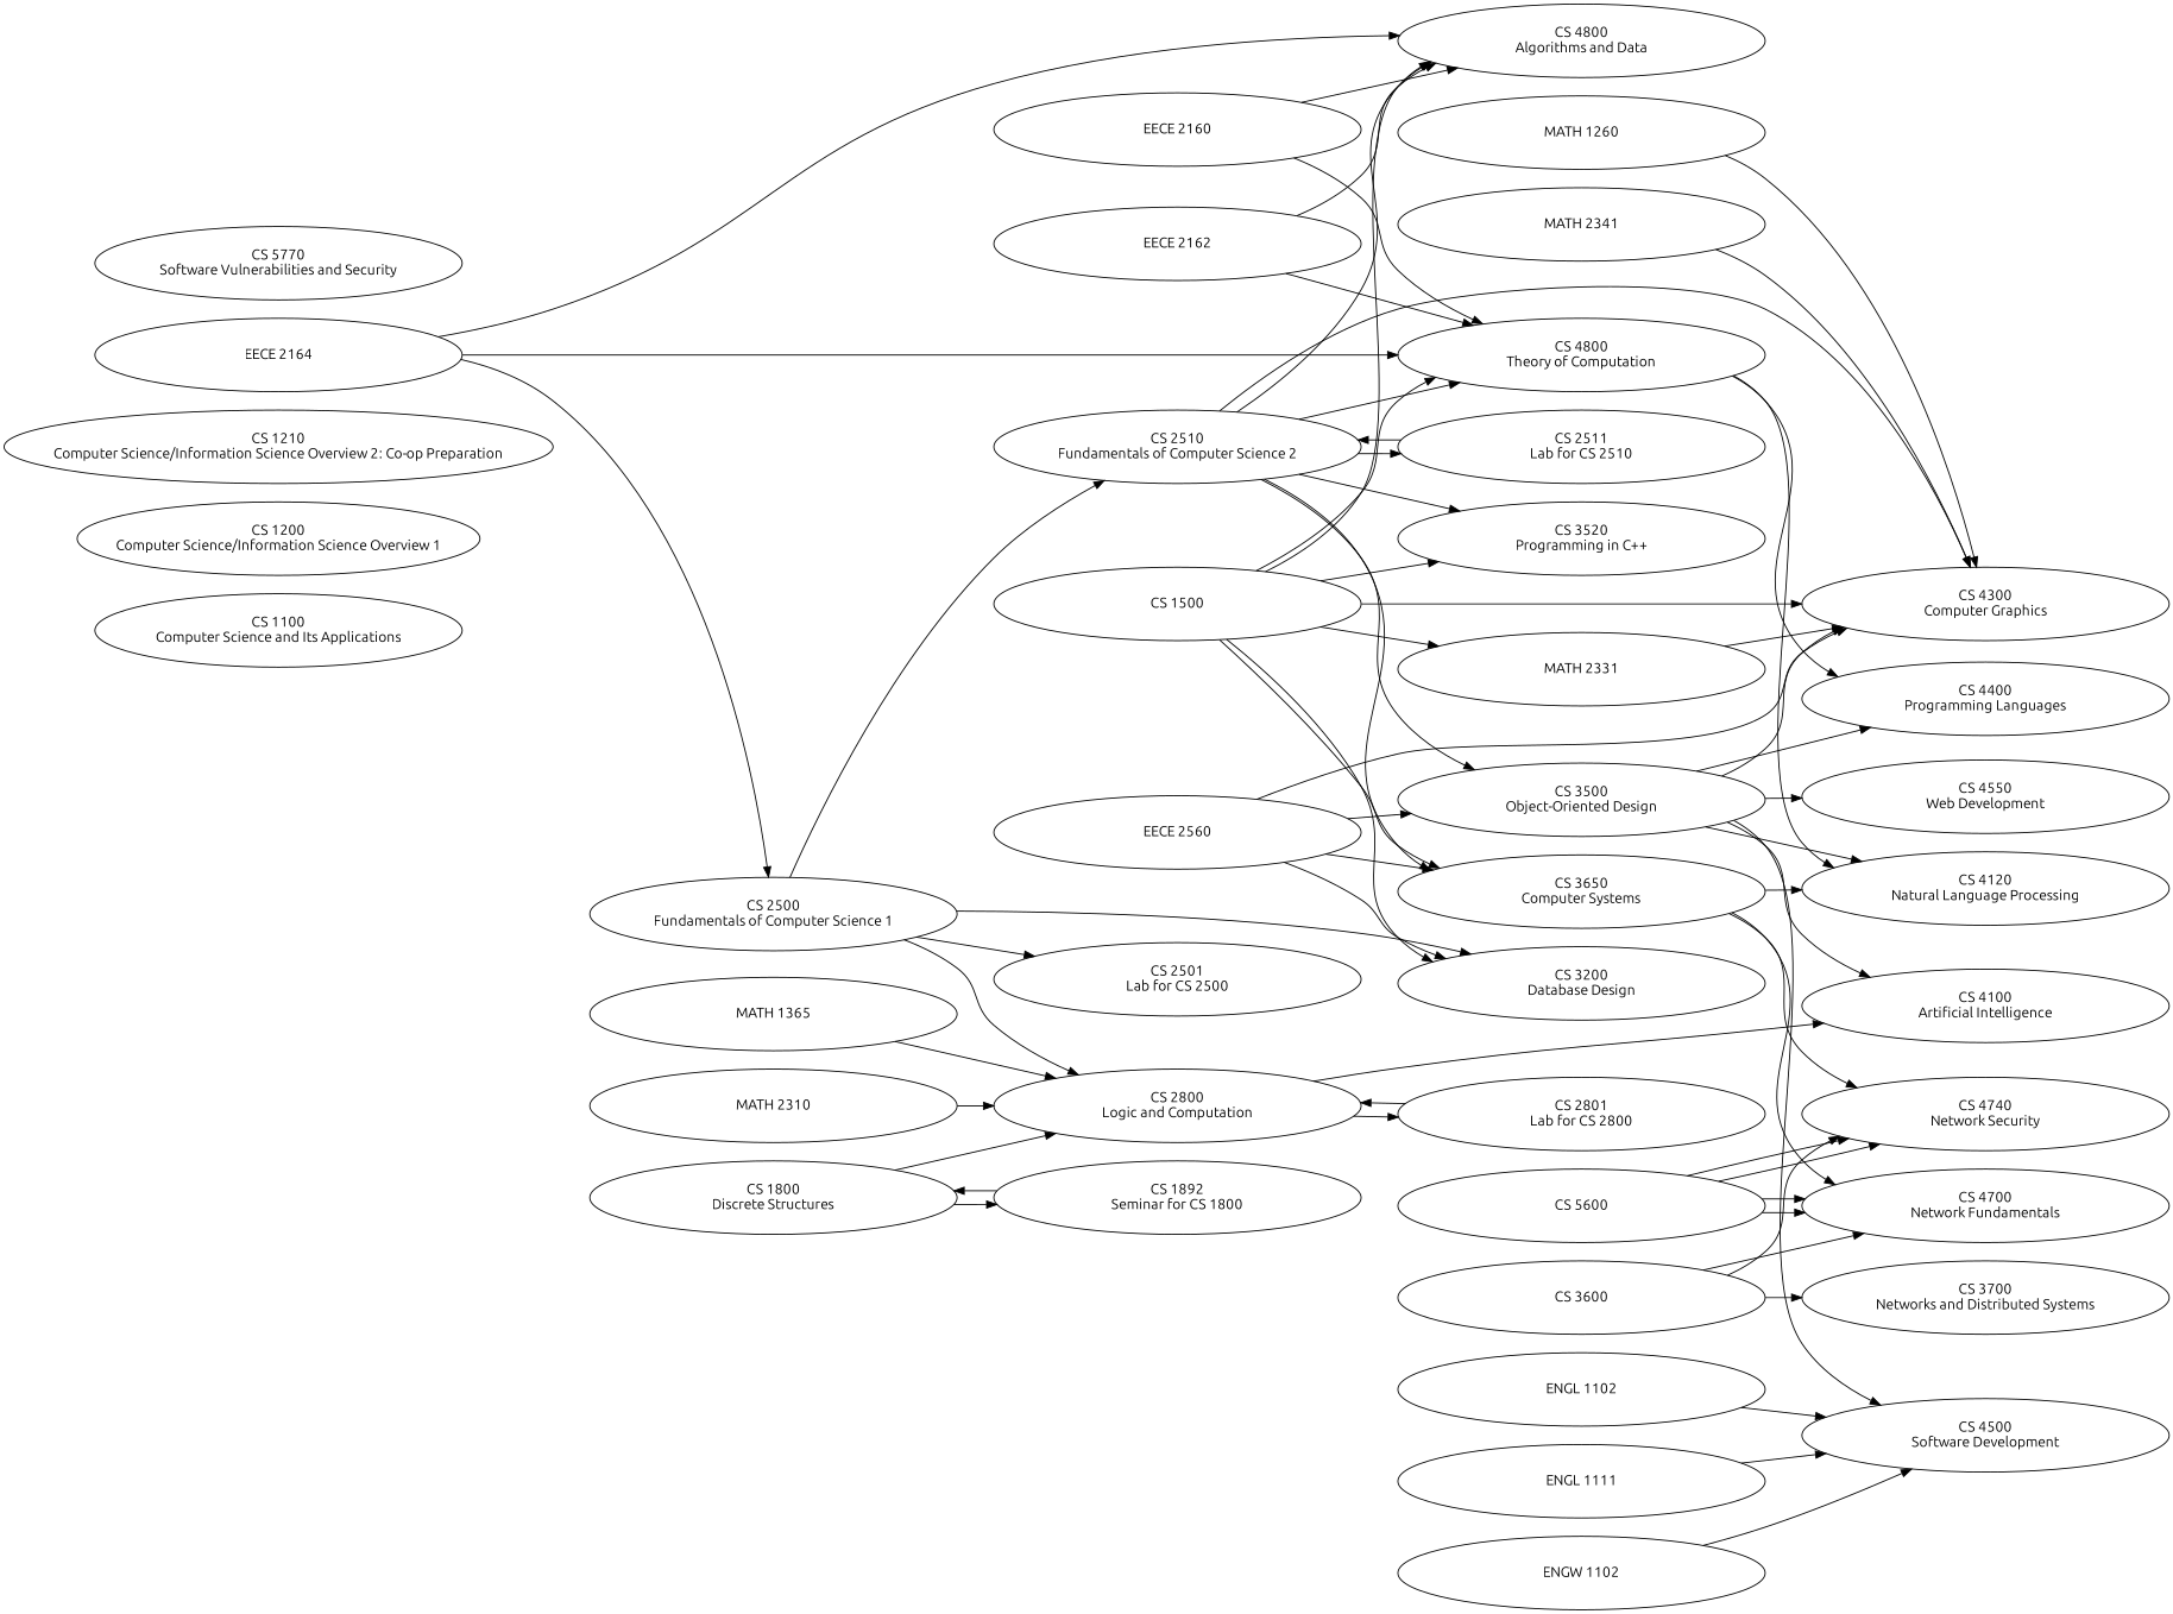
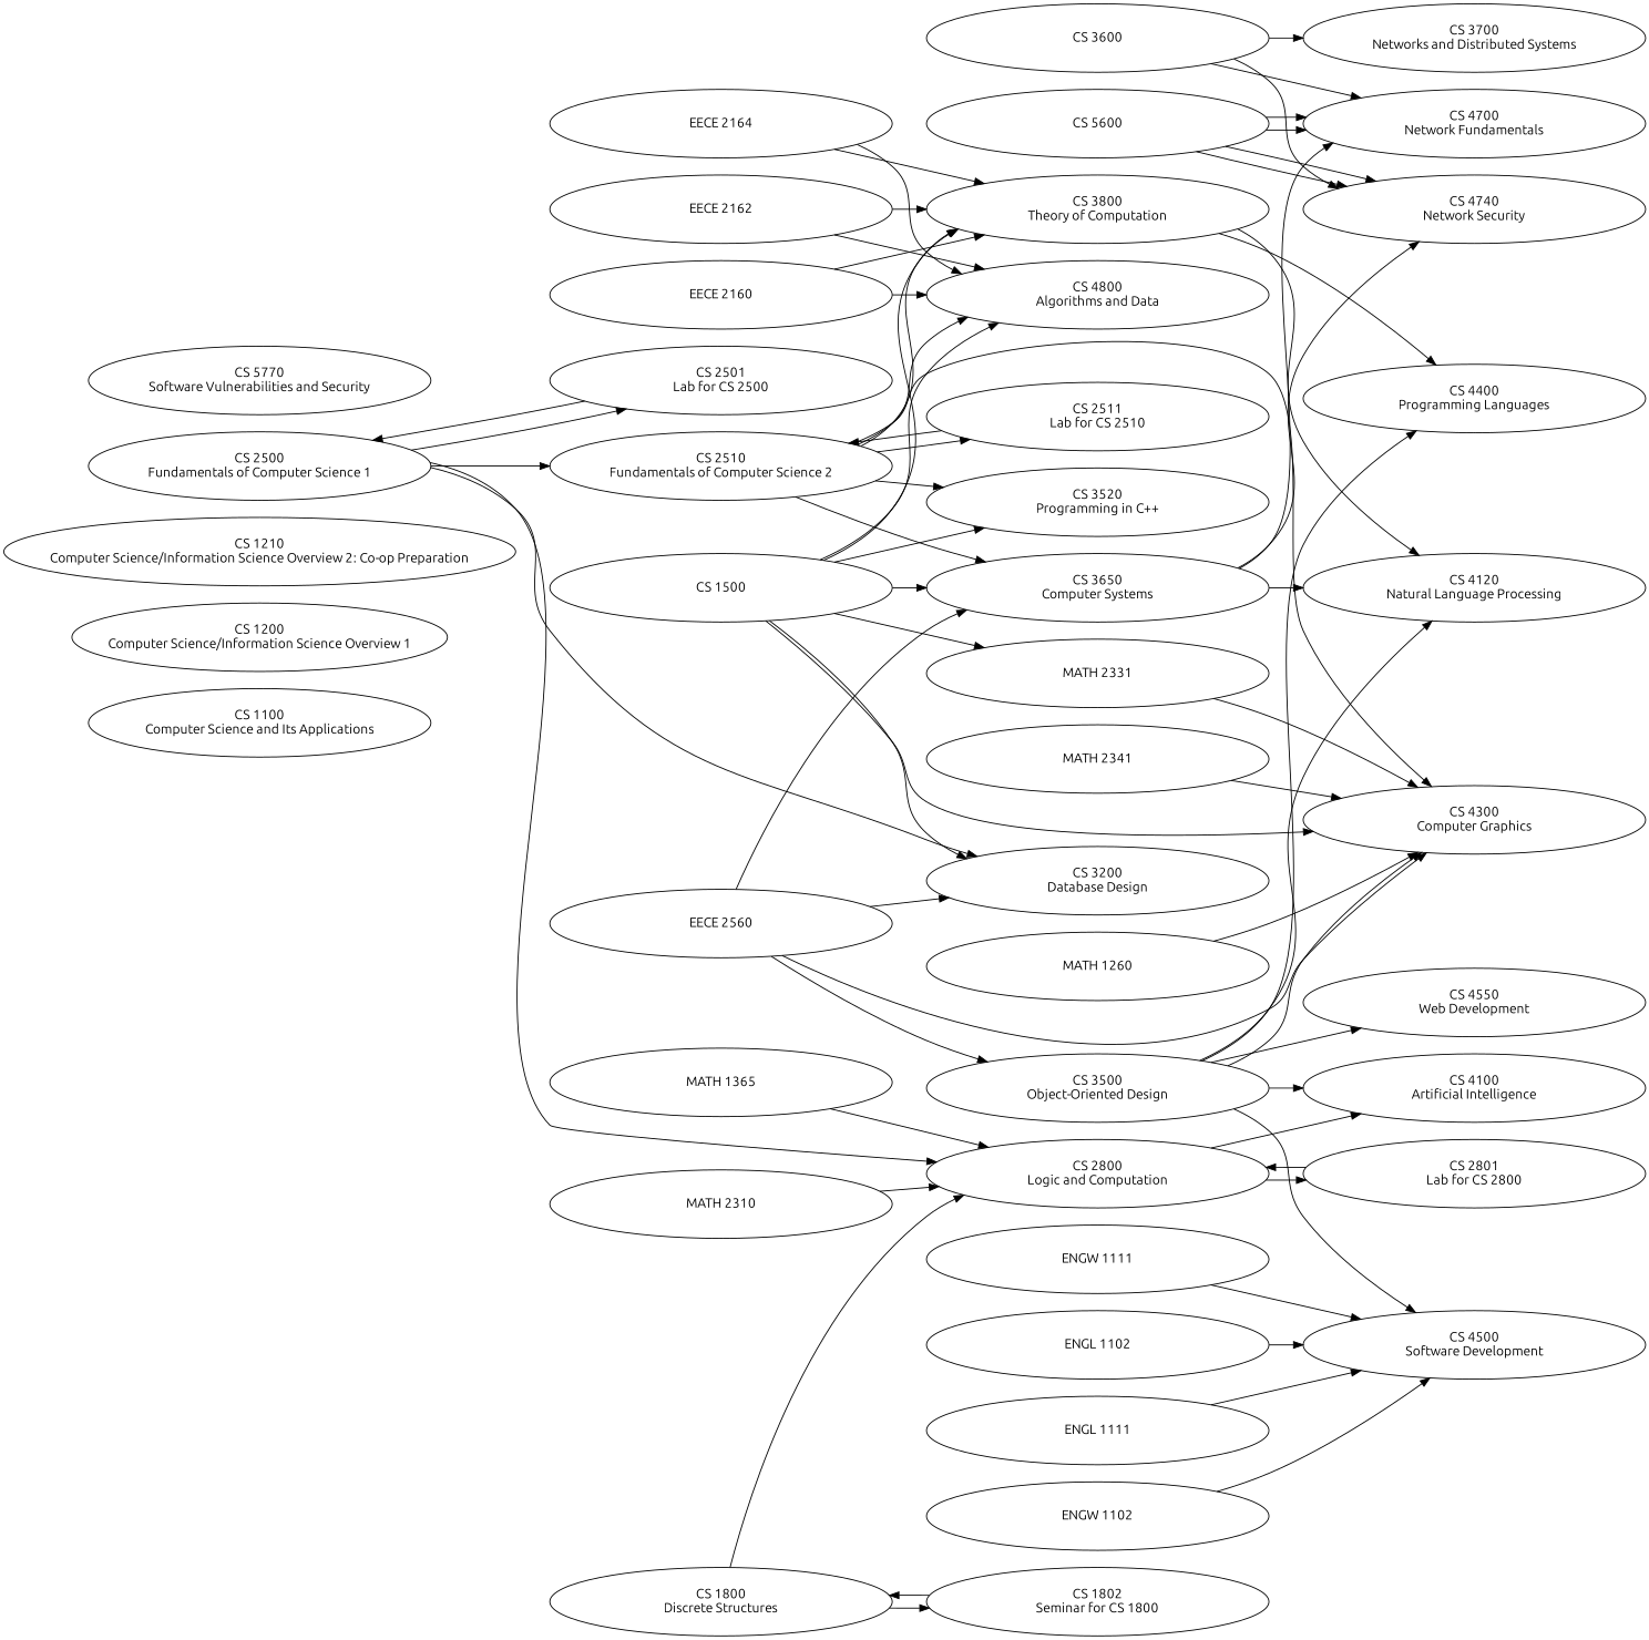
  digraph {
    fontname=Ubuntu
    rankdir=LR
    node [fontname=Ubuntu]
    edge [fontname=Ubuntu]
    n1 [height=1 label="CS 1100\nComputer Science and Its Applications" width=5]
    n2 [height=1 label="CS 1200\nComputer Science/Information Science Overview 1" width=5]
    n3 [height=1 label="CS 1210\nComputer Science/Information Science Overview 2: Co-op Preparation" width=5]
    n4 [height=1 label="CS 1500\n" width=5]
    n5 [height=1 label="CS 3200\nDatabase Design" width=5]
    n6 [height=1 label="CS 3520\nProgramming in C++" width=5]
    n7 [height=1 label="CS 3650\nComputer Systems" width=5]
-   n8 [height=1 label="CS 4800\nTheory of Computation" width=5]
+   n8 [height=1 label="CS 3800\nTheory of Computation" width=5]
    n9 [height=1 label="CS 4300\nComputer Graphics" width=5]
    n10 [height=1 label="CS 4800\nAlgorithms and Data" width=5]
    n11 [height=1 label="MATH 2331\n" width=5]
    n12 [height=1 label="CS 3500\nObject-Oriented Design" width=5]
    n13 [height=1 label="CS 4100\nArtificial Intelligence" width=5]
    n14 [height=1 label="CS 4120\nNatural Language Processing" width=5]
    n15 [height=1 label="CS 4400\nProgramming Languages" width=5]
    n16 [height=1 label="CS 4500\nSoftware Development" width=5]
    n17 [height=1 label="CS 4550\nWeb Development" width=5]
    n18 [height=1 label="CS 4700\nNetwork Fundamentals" width=5]
    n19 [height=1 label="CS 4740\nNetwork Security" width=5]
    n20 [height=1 label="CS 1800\nDiscrete Structures" width=5]
-   n21 [height=1 label="CS 1892\nSeminar for CS 1800" width=5]
+   n21 [height=1 label="CS 1802\nSeminar for CS 1800" width=5]
    n22 [height=1 label="CS 2800\nLogic and Computation" width=5]
    n23 [height=1 label="CS 2801\nLab for CS 2800" width=5]
    n24 [height=1 label="CS 2500\nFundamentals of Computer Science 1" width=5]
    n25 [height=1 label="CS 2501\nLab for CS 2500" width=5]
    n26 [height=1 label="CS 2510\nFundamentals of Computer Science 2" width=5]
    n27 [height=1 label="CS 2511\nLab for CS 2510" width=5]
    n28 [height=1 label="CS 3600\n" width=5]
    n29 [height=1 label="CS 3700\nNetworks and Distributed Systems" width=5]
    n30 [height=1 label="CS 5600\n" width=5]
    n31 [height=1 label="CS 5770\nSoftware Vulnerabilities and Security" width=5]
    n32 [height=1 label="EECE 2160\n" width=5]
    n33 [height=1 label="EECE 2162\n" width=5]
    n34 [height=1 label="EECE 2164\n" width=5]
    n35 [height=1 label="EECE 2560\n" width=5]
    n36 [height=1 label="ENGL 1102\n" width=5]
    n37 [height=1 label="ENGL 1111\n" width=5]
    n38 [height=1 label="ENGW 1102\n" width=5]
+   n39 [height=1 label="ENGW 1111\n" width=5]
    n40 [height=1 label="MATH 1260\n" width=5]
    n41 [height=1 label="MATH 1365\n" width=5]
    n42 [height=1 label="MATH 2310\n" width=5]
    n43 [height=1 label="MATH 2341\n" width=5]
    n4 -> n5
    n4 -> n6
    n4 -> n7
    n4 -> n8
    n4 -> n9
    n4 -> n10
    n4 -> n11
    n7 -> n14
    n7 -> n18
    n7 -> n19
    n8 -> n14
    n8 -> n15
    n11 -> n9
    n12 -> n9
    n12 -> n13
    n12 -> n14
    n12 -> n15
    n12 -> n16
    n12 -> n17
    n20 -> n21
    n20 -> n22
    n21 -> n20
    n22 -> n13
    n22 -> n23
    n23 -> n22
    n24 -> n5
    n24 -> n22
    n24 -> n25
    n24 -> n26
-   n34 -> n24
+   n25 -> n24
    n26 -> n6
    n26 -> n7
    n26 -> n8
    n26 -> n9
    n26 -> n10
-   n26 -> n12
    n26 -> n27
    n27 -> n26
    n28 -> n18
    n28 -> n19
    n28 -> n29
    n30 -> n18
    n30 -> n18
    n30 -> n19
    n30 -> n19
    n32 -> n8
    n32 -> n10
    n33 -> n8
    n33 -> n10
    n34 -> n8
    n34 -> n10
    n35 -> n5
    n35 -> n7
    n35 -> n9
    n35 -> n12
    n36 -> n16
    n37 -> n16
    n38 -> n16
+   n39 -> n16
    n40 -> n9
    n41 -> n22
    n42 -> n22
    n43 -> n9
  }
